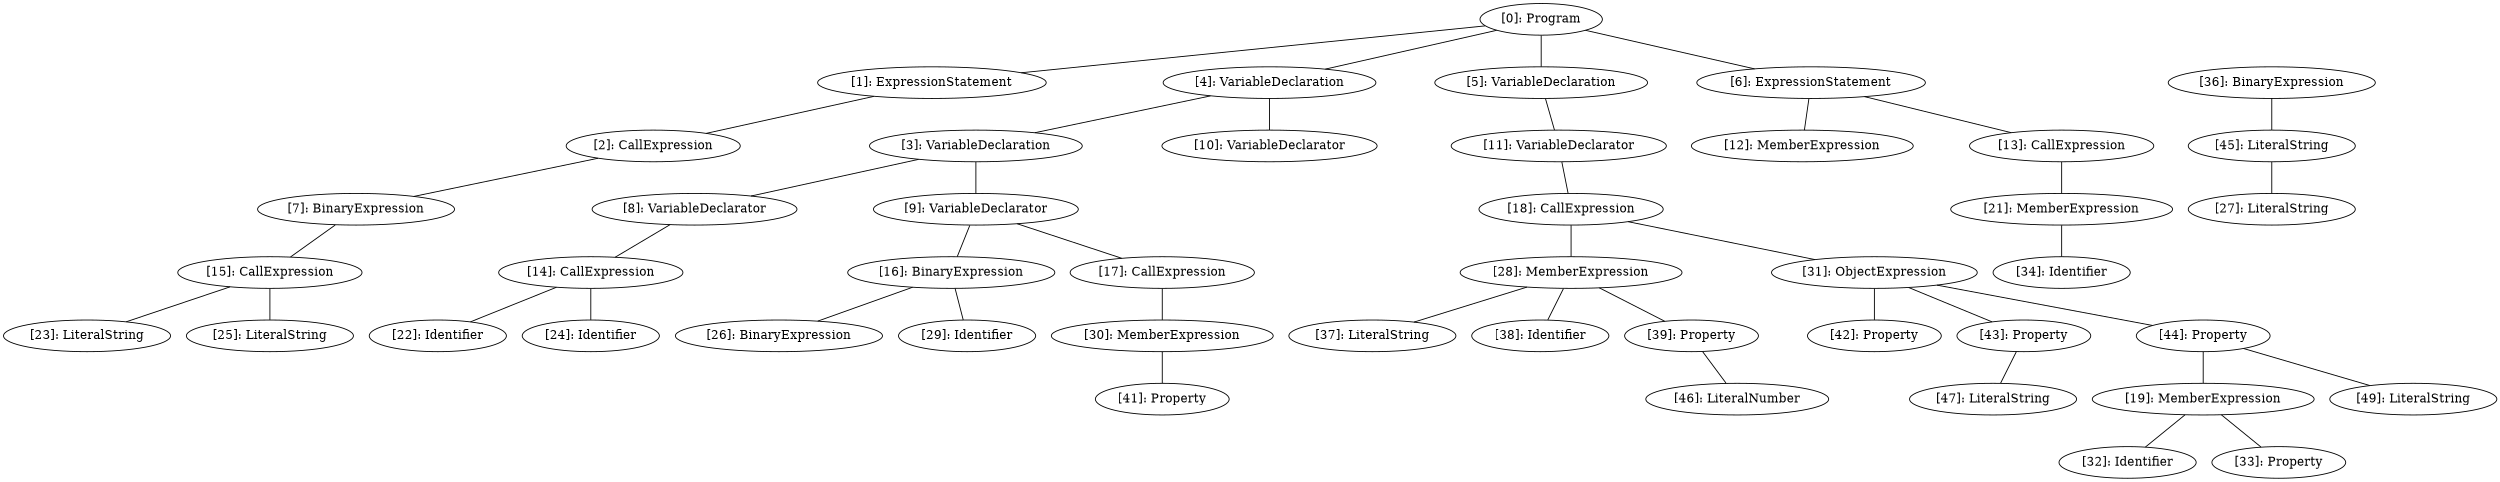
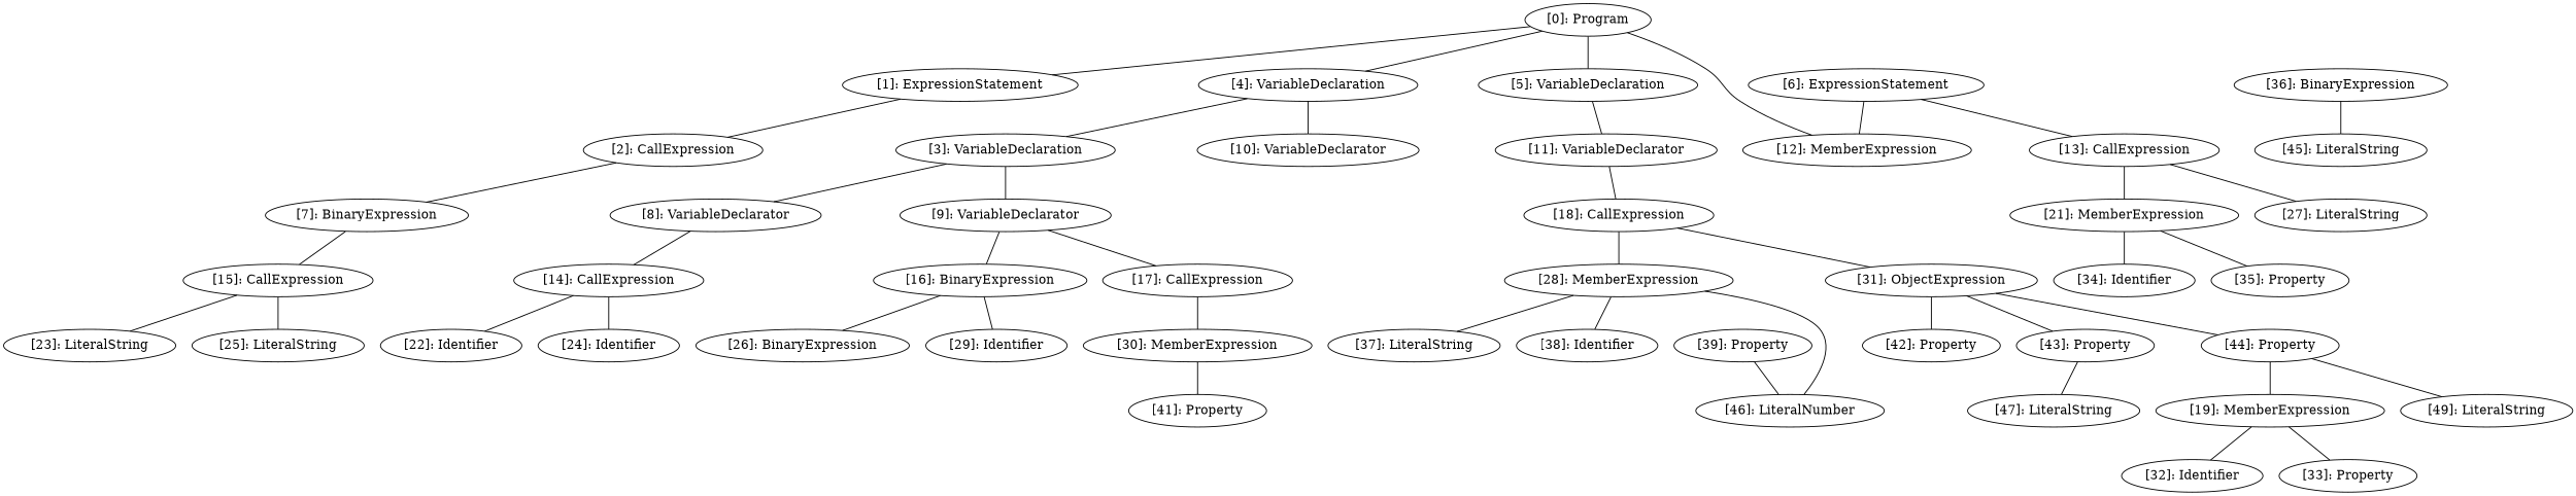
  graph {
    n1 [label="[0]: Program"]
    n2 [label="[1]: ExpressionStatement"]
    n3 [label="[4]: VariableDeclaration"]
    n4 [label="[5]: VariableDeclaration"]
    n5 [label="[6]: ExpressionStatement"]
    n6 [label="[2]: CallExpression"]
    n7 [label="[3]: VariableDeclaration"]
    n8 [label="[8]: VariableDeclarator"]
    n9 [label="[9]: VariableDeclarator"]
    n10 [label="[10]: VariableDeclarator"]
    n11 [label="[11]: VariableDeclarator"]
    n12 [label="[12]: MemberExpression"]
    n13 [label="[13]: CallExpression"]
    n14 [label="[7]: BinaryExpression"]
    n15 [label="[15]: CallExpression"]
    n16 [label="[14]: CallExpression"]
    n17 [label="[16]: BinaryExpression"]
    n18 [label="[17]: CallExpression"]
    n19 [label="[18]: CallExpression"]
    n20 [label="[21]: MemberExpression"]
    n21 [label="[27]: LiteralString"]
    n22 [label="[23]: LiteralString"]
    n23 [label="[25]: LiteralString"]
    n24 [label="[22]: Identifier"]
    n25 [label="[24]: Identifier"]
    n26 [label="[26]: BinaryExpression"]
    n27 [label="[29]: Identifier"]
    n28 [label="[30]: MemberExpression"]
    n29 [label="[28]: MemberExpression"]
    n30 [label="[31]: ObjectExpression"]
    n31 [label="[19]: MemberExpression"]
    n32 [label="[32]: Identifier"]
    n33 [label="[33]: Property"]
    n34 [label="[34]: Identifier"]
+   n35 [label="[35]: Property"]
    n36 [label="[41]: Property"]
    n37 [label="[37]: LiteralString"]
    n38 [label="[38]: Identifier"]
    n39 [label="[39]: Property"]
    n40 [label="[42]: Property"]
    n41 [label="[43]: Property"]
    n42 [label="[44]: Property"]
    n43 [label="[46]: LiteralNumber"]
    n44 [label="[47]: LiteralString"]
    n45 [label="[49]: LiteralString"]
    n46 [label="[36]: BinaryExpression"]
    n47 [label="[45]: LiteralString"]
    n1 -- n2
    n1 -- n3
    n1 -- n4
-   n1 -- n5
+   n1 -- n12
    n2 -- n6
    n3 -- n7
    n3 -- n10
    n4 -- n11
    n5 -- n12
    n5 -- n13
    n6 -- n14
    n7 -- n8
    n7 -- n9
    n8 -- n16
    n9 -- n17
    n9 -- n18
    n11 -- n19
    n13 -- n20
-   n47 -- n21
+   n13 -- n21
    n14 -- n15
    n15 -- n22
    n15 -- n23
    n16 -- n24
    n16 -- n25
    n17 -- n26
    n17 -- n27
    n18 -- n28
    n19 -- n29
    n19 -- n30
    n20 -- n34
+   n20 -- n35
    n28 -- n36
    n29 -- n37
    n29 -- n38
-   n29 -- n39
+   n29 -- n43
    n30 -- n40
    n30 -- n41
    n30 -- n42
    n31 -- n32
    n31 -- n33
    n39 -- n43
    n41 -- n44
    n42 -- n31
    n42 -- n45
    n46 -- n47
  }
